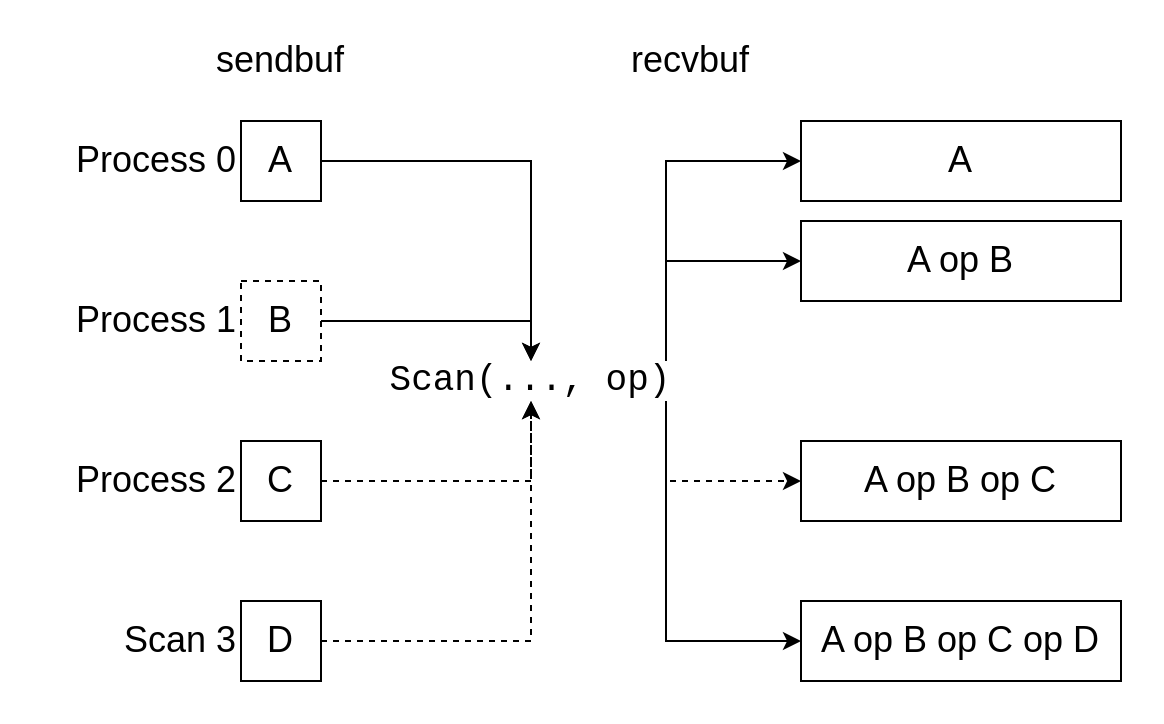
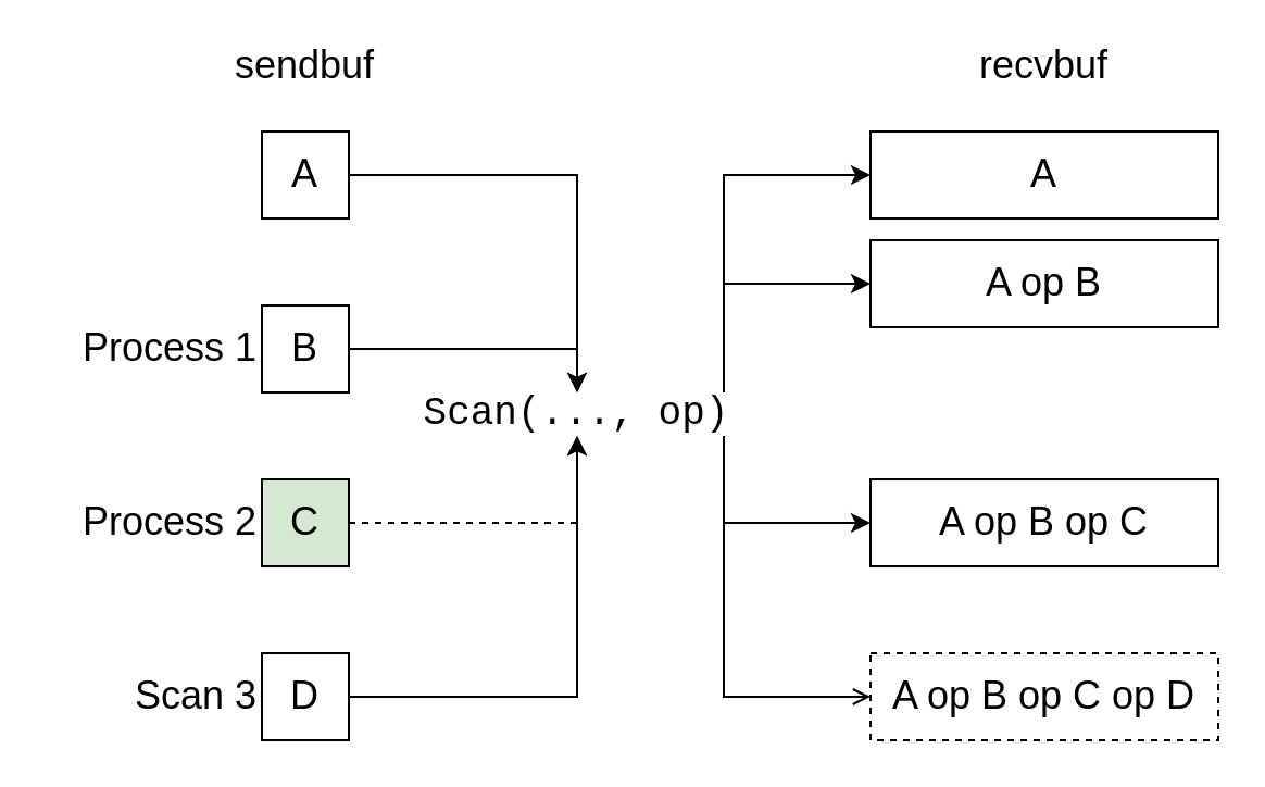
  <mxCell id="0" />
  <mxCell id="1" parent="0" />
  <mxCell id="2" style="edgeStyle=orthogonalEdgeStyle;rounded=0;orthogonalLoop=1;jettySize=auto;html=1;exitX=1;exitY=0.5;exitDx=0;exitDy=0;entryX=0.5;entryY=1;entryDx=0;entryDy=0;fontFamily=Helvetica;fontSize=18;" edge="1" parent="1" source="3" target="15"><mxGeometry relative="1" as="geometry" /></mxCell>
  <mxCell id="3" value="A" style="rounded=0;whiteSpace=wrap;html=1;fontSize=18;" vertex="1" parent="1"><mxGeometry x="120" y="60" width="40" height="40" as="geometry" /></mxCell>
  <mxCell id="4" style="edgeStyle=orthogonalEdgeStyle;rounded=0;orthogonalLoop=1;jettySize=auto;html=1;exitX=1;exitY=0.5;exitDx=0;exitDy=0;entryX=0.5;entryY=1;entryDx=0;entryDy=0;fontFamily=Helvetica;fontSize=18;" edge="1" parent="1" source="5" target="15"><mxGeometry relative="1" as="geometry" /></mxCell>
- <mxCell id="5" value="B" style="rounded=0;whiteSpace=wrap;html=1;fontSize=18;dashed=1;" vertex="1" parent="1"><mxGeometry x="120" y="140" width="40" height="40" as="geometry" /></mxCell>
+ <mxCell id="5" value="B" style="rounded=0;whiteSpace=wrap;html=1;fontSize=18;" vertex="1" parent="1"><mxGeometry x="120" y="140" width="40" height="40" as="geometry" /></mxCell>
  <mxCell id="6" style="edgeStyle=orthogonalEdgeStyle;rounded=0;orthogonalLoop=1;jettySize=auto;html=1;exitX=1;exitY=0.5;exitDx=0;exitDy=0;entryX=0.5;entryY=0;entryDx=0;entryDy=0;fontFamily=Helvetica;fontSize=18;dashed=1;" edge="1" parent="1" source="7" target="15"><mxGeometry relative="1" as="geometry" /></mxCell>
- <mxCell id="7" value="C" style="rounded=0;whiteSpace=wrap;html=1;fontSize=18;" vertex="1" parent="1"><mxGeometry x="120" y="220" width="40" height="40" as="geometry" /></mxCell>
- <mxCell id="8" style="edgeStyle=orthogonalEdgeStyle;rounded=0;orthogonalLoop=1;jettySize=auto;html=1;exitX=1;exitY=0.5;exitDx=0;exitDy=0;fontFamily=Helvetica;fontSize=18;dashed=1;" edge="1" parent="1" source="9" target="15"><mxGeometry relative="1" as="geometry" /></mxCell>
+ <mxCell id="7" value="C" style="rounded=0;whiteSpace=wrap;html=1;fontSize=18;fillColor=#d5e8d4;" vertex="1" parent="1"><mxGeometry x="120" y="220" width="40" height="40" as="geometry" /></mxCell>
+ <mxCell id="8" style="edgeStyle=orthogonalEdgeStyle;rounded=0;orthogonalLoop=1;jettySize=auto;html=1;exitX=1;exitY=0.5;exitDx=0;exitDy=0;fontFamily=Helvetica;fontSize=18;" edge="1" parent="1" source="9" target="15"><mxGeometry relative="1" as="geometry" /></mxCell>
  <mxCell id="9" value="D" style="rounded=0;whiteSpace=wrap;html=1;fontSize=18;" vertex="1" parent="1"><mxGeometry x="120" y="300" width="40" height="40" as="geometry" /></mxCell>
  <mxCell id="10" value="A" style="rounded=0;whiteSpace=wrap;html=1;fontSize=18;" vertex="1" parent="1"><mxGeometry x="400" y="60" width="160" height="40" as="geometry" /></mxCell>
- <mxCell id="11" style="edgeStyle=orthogonalEdgeStyle;rounded=0;orthogonalLoop=1;jettySize=auto;html=1;exitX=0.25;exitY=0;exitDx=0;exitDy=0;entryX=0;entryY=0.5;entryDx=0;entryDy=0;" edge="1" parent="1" source="15" target="24"><mxGeometry relative="1" as="geometry" /></mxCell>
- <mxCell id="12" style="edgeStyle=orthogonalEdgeStyle;rounded=0;orthogonalLoop=1;jettySize=auto;html=1;exitX=0.25;exitY=0;exitDx=0;exitDy=0;entryX=0;entryY=0.5;entryDx=0;entryDy=0;dashed=1;" edge="1" parent="1" source="15" target="23"><mxGeometry relative="1" as="geometry" /></mxCell>
+ <mxCell id="11" style="edgeStyle=orthogonalEdgeStyle;rounded=0;orthogonalLoop=1;jettySize=auto;html=1;exitX=0.25;exitY=0;exitDx=0;exitDy=0;entryX=0;entryY=0.5;entryDx=0;entryDy=0;endArrow=open;" edge="1" parent="1" source="15" target="24"><mxGeometry relative="1" as="geometry" /></mxCell>
+ <mxCell id="12" style="edgeStyle=orthogonalEdgeStyle;rounded=0;orthogonalLoop=1;jettySize=auto;html=1;exitX=0.25;exitY=0;exitDx=0;exitDy=0;entryX=0;entryY=0.5;entryDx=0;entryDy=0;" edge="1" parent="1" source="15" target="23"><mxGeometry relative="1" as="geometry" /></mxCell>
  <mxCell id="13" style="edgeStyle=orthogonalEdgeStyle;rounded=0;orthogonalLoop=1;jettySize=auto;html=1;exitX=0.25;exitY=1;exitDx=0;exitDy=0;entryX=0;entryY=0.5;entryDx=0;entryDy=0;" edge="1" parent="1" source="15" target="22"><mxGeometry relative="1" as="geometry" /></mxCell>
  <mxCell id="14" style="edgeStyle=orthogonalEdgeStyle;rounded=0;orthogonalLoop=1;jettySize=auto;html=1;exitX=0.25;exitY=1;exitDx=0;exitDy=0;entryX=0;entryY=0.5;entryDx=0;entryDy=0;" edge="1" parent="1" source="15" target="10"><mxGeometry relative="1" as="geometry" /></mxCell>
  <mxCell id="15" value="Scan(..., op)" style="text;html=1;strokeColor=none;fillColor=none;align=center;verticalAlign=middle;whiteSpace=wrap;rounded=0;fontSize=18;fontFamily=Courier;direction=west;rotation=0;" vertex="1" parent="1"><mxGeometry x="130" y="180" width="270" height="20" as="geometry" /></mxCell>
- <mxCell id="16" value="Process 0" style="text;html=1;strokeColor=none;fillColor=none;align=right;verticalAlign=middle;whiteSpace=wrap;rounded=0;fontFamily=Helvetica;fontSize=18;" vertex="1" parent="1"><mxGeometry x="20" y="70" width="100" height="20" as="geometry" /></mxCell>
  <mxCell id="17" value="Process 1&lt;span style=&quot;color: rgba(0 , 0 , 0 , 0) ; font-family: monospace ; font-size: 0px&quot;&gt;%3CmxGraphModel%3E%3Croot%3E%3CmxCell%20id%3D%220%22%2F%3E%3CmxCell%20id%3D%221%22%20parent%3D%220%22%2F%3E%3CmxCell%20id%3D%222%22%20value%3D%22Process%200%22%20style%3D%22text%3Bhtml%3D1%3BstrokeColor%3Dnone%3BfillColor%3Dnone%3Balign%3Dright%3BverticalAlign%3Dmiddle%3BwhiteSpace%3Dwrap%3Brounded%3D0%3BfontFamily%3DHelvetica%3BfontSize%3D18%3B%22%20vertex%3D%221%22%20parent%3D%221%22%3E%3CmxGeometry%20x%3D%2260%22%20y%3D%2290%22%20width%3D%22100%22%20height%3D%2220%22%20as%3D%22geometry%22%2F%3E%3C%2FmxCell%3E%3C%2Froot%3E%3C%2FmxGraphModel%3E&lt;/span&gt;" style="text;html=1;strokeColor=none;fillColor=none;align=right;verticalAlign=middle;whiteSpace=wrap;rounded=0;fontFamily=Helvetica;fontSize=18;" vertex="1" parent="1"><mxGeometry x="20" y="150" width="100" height="20" as="geometry" /></mxCell>
  <mxCell id="18" value="Process 2" style="text;html=1;strokeColor=none;fillColor=none;align=right;verticalAlign=middle;whiteSpace=wrap;rounded=0;fontFamily=Helvetica;fontSize=18;" vertex="1" parent="1"><mxGeometry x="20" y="230" width="100" height="20" as="geometry" /></mxCell>
  <mxCell id="19" value="Scan 3" style="text;html=1;strokeColor=none;fillColor=none;align=right;verticalAlign=middle;whiteSpace=wrap;rounded=0;fontFamily=Helvetica;fontSize=18;" vertex="1" parent="1"><mxGeometry x="20" y="310" width="100" height="20" as="geometry" /></mxCell>
  <mxCell id="20" value="sendbuf" style="text;html=1;strokeColor=none;fillColor=none;align=center;verticalAlign=middle;whiteSpace=wrap;rounded=0;fontFamily=Helvetica;fontSize=18;" vertex="1" parent="1"><mxGeometry x="100" y="20" width="80" height="20" as="geometry" /></mxCell>
- <mxCell id="21" value="recvbuf" style="text;html=1;strokeColor=none;fillColor=none;align=center;verticalAlign=middle;whiteSpace=wrap;rounded=0;fontFamily=Helvetica;fontSize=18;" vertex="1" parent="1"><mxGeometry x="305" y="20" width="80" height="20" as="geometry" /></mxCell>
+ <mxCell id="21" value="recvbuf" style="text;html=1;strokeColor=none;fillColor=none;align=center;verticalAlign=middle;whiteSpace=wrap;rounded=0;fontFamily=Helvetica;fontSize=18;" vertex="1" parent="1"><mxGeometry x="440" y="20" width="80" height="20" as="geometry" /></mxCell>
  <mxCell id="22" value="A op B" style="rounded=0;whiteSpace=wrap;html=1;fontSize=18;" vertex="1" parent="1"><mxGeometry x="400" y="110" width="160" height="40" as="geometry" /></mxCell>
  <mxCell id="23" value="A op B op C" style="rounded=0;whiteSpace=wrap;html=1;fontSize=18;" vertex="1" parent="1"><mxGeometry x="400" y="220" width="160" height="40" as="geometry" /></mxCell>
- <mxCell id="24" value="A op B op C op D" style="rounded=0;whiteSpace=wrap;html=1;fontSize=18;" vertex="1" parent="1"><mxGeometry x="400" y="300" width="160" height="40" as="geometry" /></mxCell>
+ <mxCell id="24" value="A op B op C op D" style="rounded=0;whiteSpace=wrap;html=1;fontSize=18;dashed=1;" vertex="1" parent="1"><mxGeometry x="400" y="300" width="160" height="40" as="geometry" /></mxCell>
